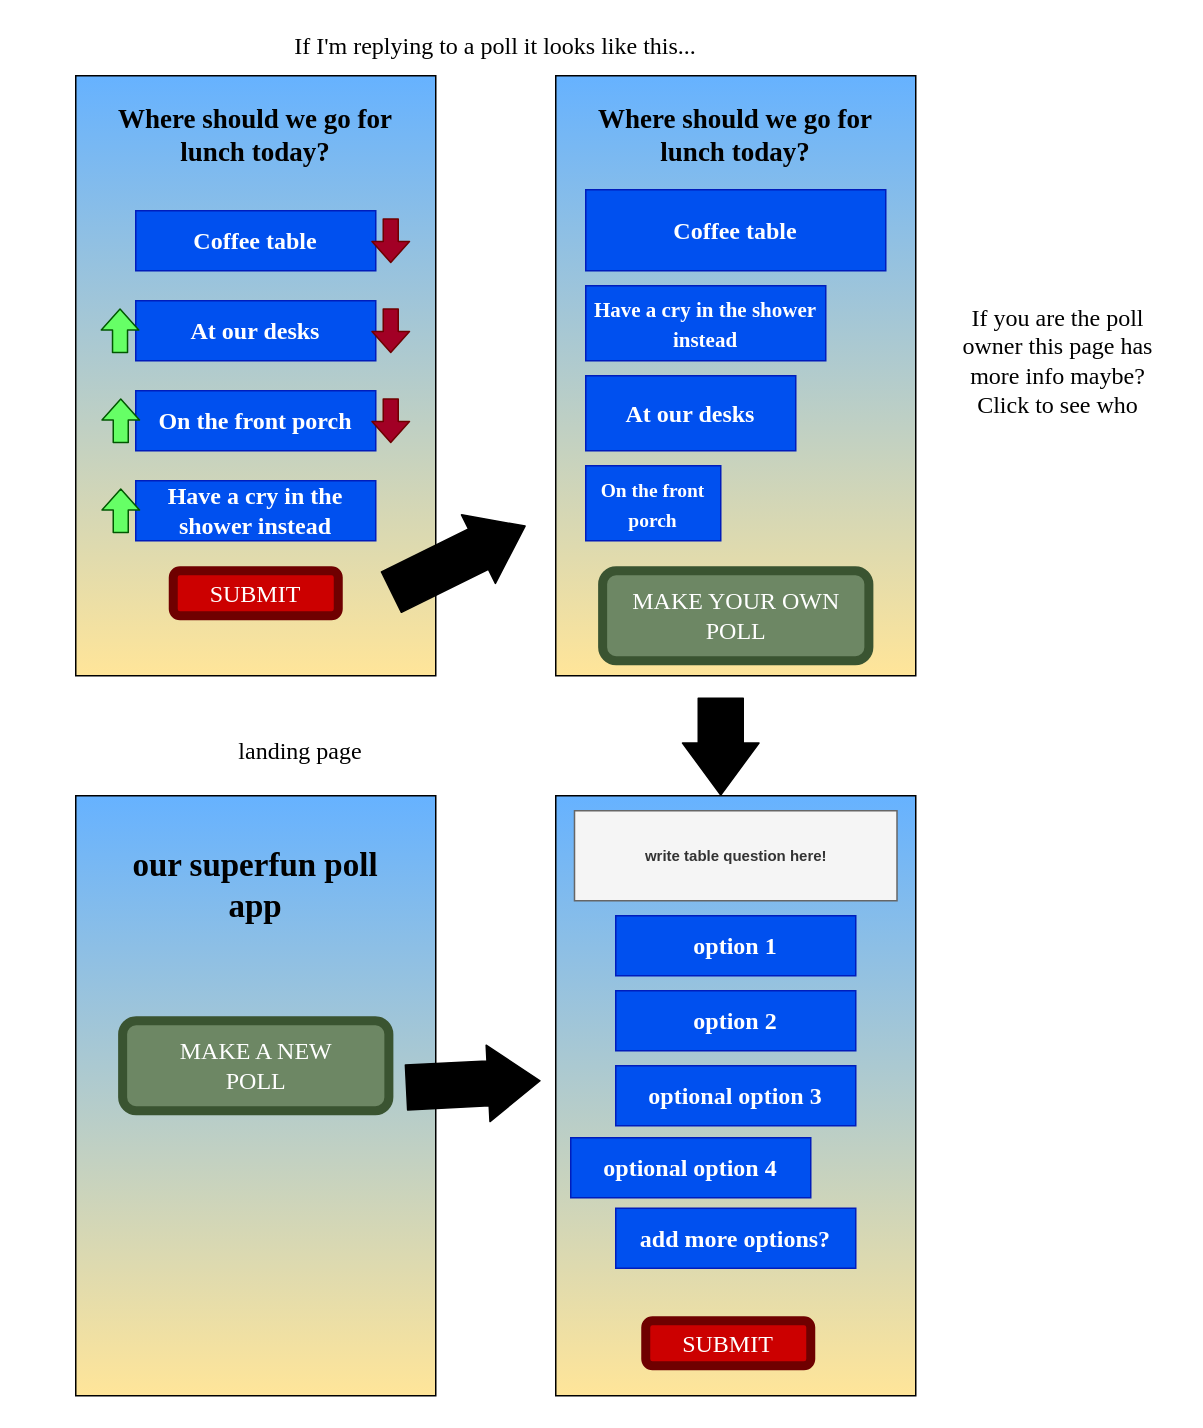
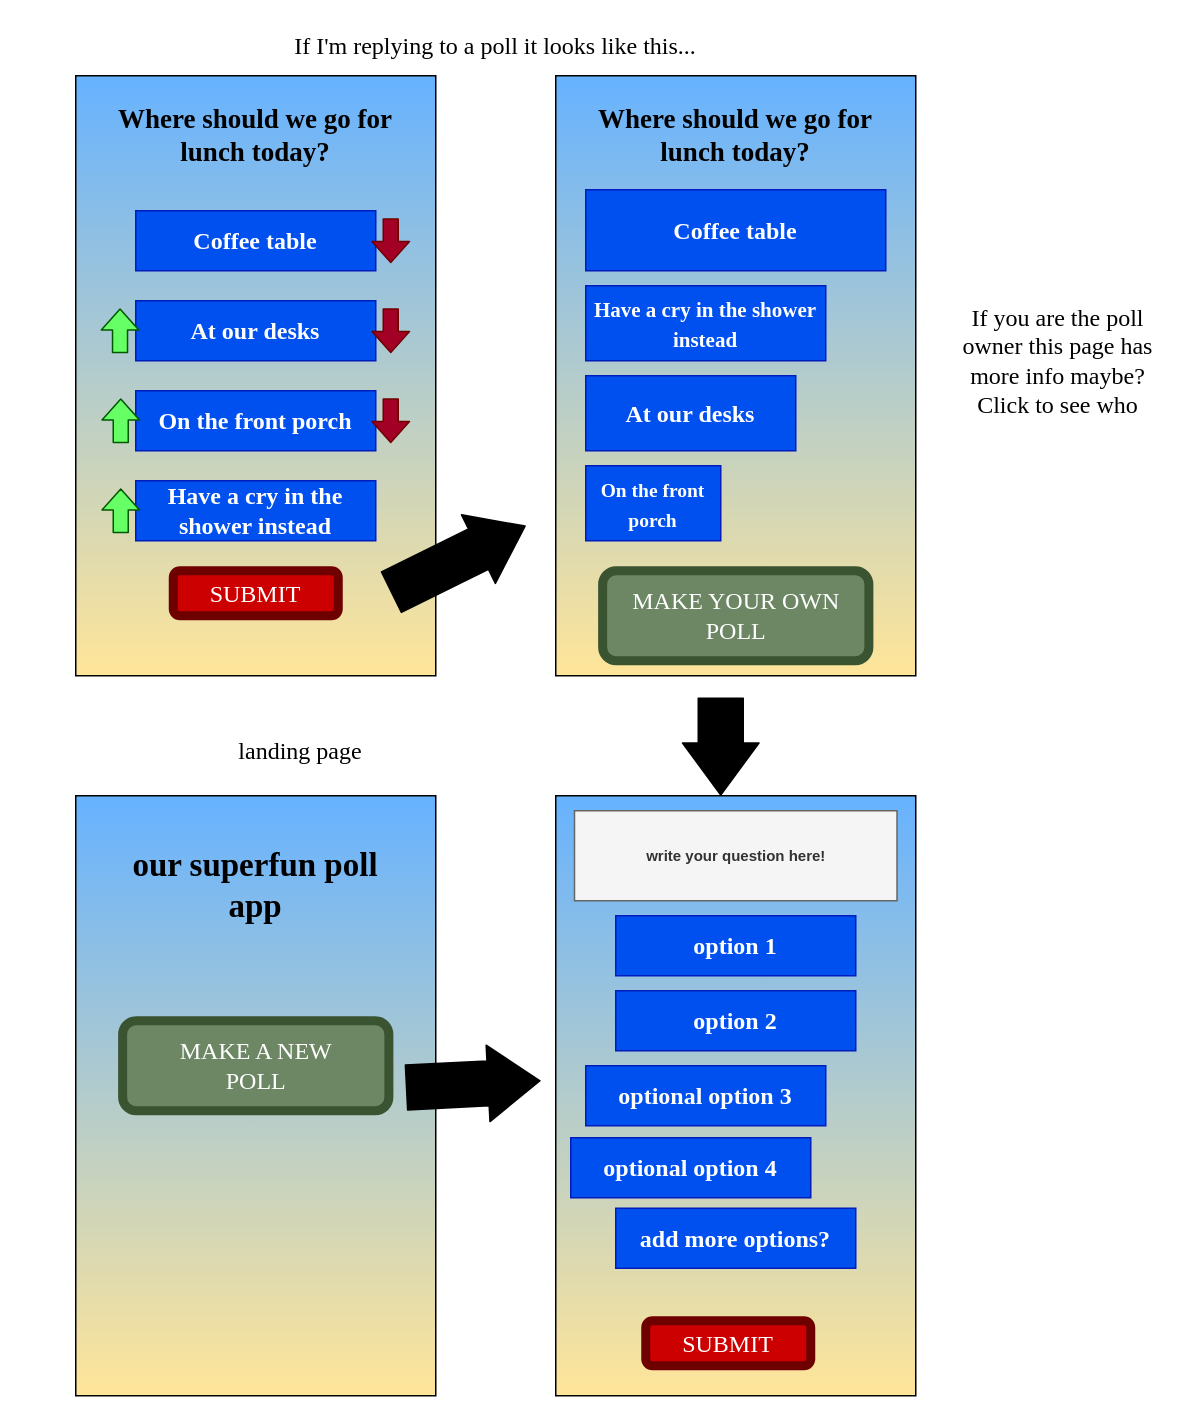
  <mxCell id="0" />
  <mxCell id="1" parent="0" />
  <mxCell id="2" value="" style="rounded=0;whiteSpace=wrap;html=1;fillColor=#FFE599;gradientDirection=north;gradientColor=#66B2FF;" parent="1" vertex="1"><mxGeometry x="50" y="50" width="240" height="400" as="geometry" /></mxCell>
  <mxCell id="3" value="&lt;h2&gt;&lt;font style=&quot;font-size: 18px&quot; face=&quot;Comic Sans MS&quot;&gt;&lt;b&gt;Where should we go for lunch today?&lt;/b&gt;&lt;/font&gt;&lt;/h2&gt;" style="text;html=1;strokeColor=none;fillColor=none;align=center;verticalAlign=middle;whiteSpace=wrap;rounded=0;" parent="1" vertex="1"><mxGeometry x="70" y="70" width="200" height="40" as="geometry" /></mxCell>
  <mxCell id="4" value="Coffee table" style="text;html=1;strokeColor=#001DBC;fillColor=#0050ef;align=center;verticalAlign=middle;whiteSpace=wrap;rounded=0;fontFamily=Comic Sans MS;fontColor=#ffffff;fontStyle=1;fontSize=16;" parent="1" vertex="1"><mxGeometry x="90" y="140" width="160" height="40" as="geometry" /></mxCell>
  <mxCell id="5" value="At our desks" style="text;html=1;strokeColor=#001DBC;fillColor=#0050ef;align=center;verticalAlign=middle;whiteSpace=wrap;rounded=0;fontFamily=Comic Sans MS;fontColor=#ffffff;fontStyle=1;fontSize=16;" parent="1" vertex="1"><mxGeometry x="90" y="200" width="160" height="40" as="geometry" /></mxCell>
  <mxCell id="6" value="On the front porch" style="text;html=1;strokeColor=#001DBC;fillColor=#0050ef;align=center;verticalAlign=middle;whiteSpace=wrap;rounded=0;fontFamily=Comic Sans MS;fontColor=#ffffff;fontStyle=1;fontSize=16;" parent="1" vertex="1"><mxGeometry x="90" y="260" width="160" height="40" as="geometry" /></mxCell>
  <mxCell id="7" value="Have a cry in the shower instead" style="text;html=1;strokeColor=#001DBC;fillColor=#0050ef;align=center;verticalAlign=middle;whiteSpace=wrap;rounded=0;fontFamily=Comic Sans MS;fontColor=#ffffff;fontStyle=1;fontSize=16;" parent="1" vertex="1"><mxGeometry x="90" y="320" width="160" height="40" as="geometry" /></mxCell>
  <mxCell id="8" value="" style="shape=flexArrow;endArrow=classic;html=1;fontFamily=Comic Sans MS;fontSize=16;fontColor=#FFFFFF;entryX=0;entryY=0;entryDx=0;entryDy=0;strokeColor=#005700;fillColor=#66FF66;endWidth=14;endSize=4.33;" parent="1" edge="1"><mxGeometry width="50" height="50" relative="1" as="geometry"><mxPoint x="79.52" y="235" as="sourcePoint" /><mxPoint x="79.52" y="205" as="targetPoint" /></mxGeometry></mxCell>
  <mxCell id="9" value="" style="shape=flexArrow;endArrow=classic;html=1;fontFamily=Comic Sans MS;fontSize=16;fontColor=#FFFFFF;entryX=0;entryY=0;entryDx=0;entryDy=0;strokeColor=#005700;fillColor=#66FF66;endWidth=14;endSize=4.33;" parent="1" edge="1"><mxGeometry width="50" height="50" relative="1" as="geometry"><mxPoint x="80" y="295" as="sourcePoint" /><mxPoint x="80" y="265" as="targetPoint" /></mxGeometry></mxCell>
  <mxCell id="10" value="" style="shape=flexArrow;endArrow=classic;html=1;fontFamily=Comic Sans MS;fontSize=16;fontColor=#FFFFFF;entryX=0;entryY=0;entryDx=0;entryDy=0;strokeColor=#005700;fillColor=#66FF66;endWidth=14;endSize=4.33;" parent="1" edge="1"><mxGeometry width="50" height="50" relative="1" as="geometry"><mxPoint x="80" y="355" as="sourcePoint" /><mxPoint x="80" y="325" as="targetPoint" /></mxGeometry></mxCell>
  <mxCell id="11" value="" style="shape=flexArrow;endArrow=classic;html=1;fontFamily=Comic Sans MS;fontSize=16;fontColor=#FFFFFF;strokeColor=#6F0000;fillColor=#a20025;endWidth=14;endSize=4.33;" parent="1" edge="1"><mxGeometry width="50" height="50" relative="1" as="geometry"><mxPoint x="260" y="145" as="sourcePoint" /><mxPoint x="260" y="175" as="targetPoint" /></mxGeometry></mxCell>
  <mxCell id="12" value="" style="shape=flexArrow;endArrow=classic;html=1;fontFamily=Comic Sans MS;fontSize=16;fontColor=#FFFFFF;strokeColor=#6F0000;fillColor=#a20025;endWidth=14;endSize=4.33;" parent="1" edge="1"><mxGeometry width="50" height="50" relative="1" as="geometry"><mxPoint x="260" y="205" as="sourcePoint" /><mxPoint x="260" y="235" as="targetPoint" /></mxGeometry></mxCell>
  <mxCell id="13" value="" style="shape=flexArrow;endArrow=classic;html=1;fontFamily=Comic Sans MS;fontSize=16;fontColor=#FFFFFF;strokeColor=#6F0000;fillColor=#a20025;endWidth=14;endSize=4.33;" parent="1" edge="1"><mxGeometry width="50" height="50" relative="1" as="geometry"><mxPoint x="260" y="265" as="sourcePoint" /><mxPoint x="260" y="295" as="targetPoint" /></mxGeometry></mxCell>
  <mxCell id="14" value="" style="rounded=1;whiteSpace=wrap;html=1;fontFamily=Comic Sans MS;fontSize=16;fontColor=#ffffff;strokeColor=#6F0000;strokeWidth=6;fillColor=#CC0000;" parent="1" vertex="1"><mxGeometry x="115" y="380" width="110" height="30" as="geometry" /></mxCell>
  <mxCell id="15" value="SUBMIT" style="text;html=1;strokeColor=none;fillColor=none;align=center;verticalAlign=middle;whiteSpace=wrap;rounded=0;fontFamily=Comic Sans MS;fontSize=16;fontColor=#FFFFFF;" parent="1" vertex="1"><mxGeometry x="150" y="385" width="40" height="20" as="geometry" /></mxCell>
  <mxCell id="16" value="" style="rounded=0;whiteSpace=wrap;html=1;fillColor=#FFE599;gradientDirection=north;gradientColor=#66B2FF;" parent="1" vertex="1"><mxGeometry x="370" y="50" width="240" height="400" as="geometry" /></mxCell>
  <mxCell id="17" value="&lt;h2&gt;&lt;font style=&quot;font-size: 18px&quot; face=&quot;Comic Sans MS&quot;&gt;&lt;b&gt;Where should we go for lunch today?&lt;/b&gt;&lt;/font&gt;&lt;/h2&gt;" style="text;html=1;strokeColor=none;fillColor=none;align=center;verticalAlign=middle;whiteSpace=wrap;rounded=0;" parent="1" vertex="1"><mxGeometry x="390" y="70" width="200" height="40" as="geometry" /></mxCell>
  <mxCell id="18" value="Coffee table&lt;br&gt;" style="text;html=1;strokeColor=#001DBC;fillColor=#0050ef;align=center;verticalAlign=middle;whiteSpace=wrap;rounded=0;fontFamily=Comic Sans MS;fontColor=#ffffff;fontStyle=1;fontSize=16;" parent="1" vertex="1"><mxGeometry x="390" y="126" width="200" height="54" as="geometry" /></mxCell>
  <mxCell id="19" value="At our desks" style="text;html=1;strokeColor=#001DBC;fillColor=#0050ef;align=center;verticalAlign=middle;whiteSpace=wrap;rounded=0;fontFamily=Comic Sans MS;fontColor=#ffffff;fontStyle=1;fontSize=16;" parent="1" vertex="1"><mxGeometry x="390" y="250" width="140" height="50" as="geometry" /></mxCell>
  <mxCell id="20" value="&lt;font style=&quot;font-size: 13px&quot;&gt;On the front porch&lt;/font&gt;" style="text;html=1;strokeColor=#001DBC;fillColor=#0050ef;align=center;verticalAlign=middle;whiteSpace=wrap;rounded=0;fontFamily=Comic Sans MS;fontColor=#ffffff;fontStyle=1;fontSize=16;" parent="1" vertex="1"><mxGeometry x="390" y="310" width="90" height="50" as="geometry" /></mxCell>
  <mxCell id="21" value="&lt;font style=&quot;font-size: 14px&quot;&gt;Have a cry in the shower instead&lt;/font&gt;" style="text;html=1;strokeColor=#001DBC;fillColor=#0050ef;align=center;verticalAlign=middle;whiteSpace=wrap;rounded=0;fontFamily=Comic Sans MS;fontColor=#ffffff;fontStyle=1;fontSize=16;" parent="1" vertex="1"><mxGeometry x="390" y="190" width="160" height="50" as="geometry" /></mxCell>
  <mxCell id="22" value="" style="rounded=1;whiteSpace=wrap;html=1;fontFamily=Comic Sans MS;fontSize=16;fontColor=#ffffff;strokeColor=#3A5431;strokeWidth=6;fillColor=#6d8764;" parent="1" vertex="1"><mxGeometry x="401.25" y="380" width="177.5" height="60" as="geometry" /></mxCell>
  <mxCell id="23" value="MAKE YOUR OWN POLL" style="text;html=1;strokeColor=none;fillColor=none;align=center;verticalAlign=middle;whiteSpace=wrap;rounded=0;fontFamily=Comic Sans MS;fontSize=16;fontColor=#FFFFFF;" parent="1" vertex="1"><mxGeometry x="417.5" y="400" width="145" height="20" as="geometry" /></mxCell>
  <mxCell id="24" value="" style="shape=flexArrow;endArrow=classic;html=1;fontFamily=Comic Sans MS;fontSize=16;fontColor=#FFFFFF;width=30;endSize=11.22;fillColor=#000000;" parent="1" edge="1"><mxGeometry width="50" height="50" relative="1" as="geometry"><mxPoint x="260" y="394.5" as="sourcePoint" /><mxPoint x="350" y="350" as="targetPoint" /></mxGeometry></mxCell>
  <mxCell id="25" value="If I'm replying to a poll it looks like this..." style="text;html=1;strokeColor=none;fillColor=none;align=center;verticalAlign=middle;whiteSpace=wrap;rounded=0;fontFamily=Comic Sans MS;fontSize=16;" parent="1" vertex="1"><mxGeometry x="150" y="20" width="360" height="20" as="geometry" /></mxCell>
  <mxCell id="26" value="" style="rounded=0;whiteSpace=wrap;html=1;fillColor=#FFE599;gradientDirection=north;gradientColor=#66B2FF;" vertex="1" parent="1"><mxGeometry x="50" y="530" width="240" height="400" as="geometry" /></mxCell>
  <mxCell id="27" value="our superfun poll app" style="text;html=1;strokeColor=none;fillColor=none;align=center;verticalAlign=middle;whiteSpace=wrap;rounded=0;fontFamily=Comic Sans MS;fontSize=22;fontStyle=1" vertex="1" parent="1"><mxGeometry x="70" y="550" width="200" height="80" as="geometry" /></mxCell>
  <mxCell id="28" value="landing page" style="text;html=1;strokeColor=none;fillColor=none;align=center;verticalAlign=middle;whiteSpace=wrap;rounded=0;fontFamily=Comic Sans MS;fontSize=16;" vertex="1" parent="1"><mxGeometry x="20" y="490" width="360" height="20" as="geometry" /></mxCell>
  <mxCell id="29" value="" style="rounded=1;whiteSpace=wrap;html=1;fontFamily=Comic Sans MS;fontSize=16;fontColor=#ffffff;strokeColor=#3A5431;strokeWidth=6;fillColor=#6d8764;" vertex="1" parent="1"><mxGeometry x="81.25" y="680" width="177.5" height="60" as="geometry" /></mxCell>
  <mxCell id="30" value="MAKE A NEW POLL" style="text;html=1;strokeColor=none;fillColor=none;align=center;verticalAlign=middle;whiteSpace=wrap;rounded=0;fontFamily=Comic Sans MS;fontSize=16;fontColor=#FFFFFF;" vertex="1" parent="1"><mxGeometry x="97.5" y="700" width="145" height="20" as="geometry" /></mxCell>
  <mxCell id="31" value="" style="shape=flexArrow;endArrow=classic;html=1;fontFamily=Comic Sans MS;fontSize=16;fontColor=#FFFFFF;width=30;endSize=11.22;fillColor=#000000;" edge="1" parent="1"><mxGeometry width="50" height="50" relative="1" as="geometry"><mxPoint x="270" y="724.5" as="sourcePoint" /><mxPoint x="360" y="720" as="targetPoint" /></mxGeometry></mxCell>
  <mxCell id="32" value="" style="shape=flexArrow;endArrow=classic;html=1;fontFamily=Comic Sans MS;fontSize=16;fontColor=#FFFFFF;width=30;endSize=11.22;fillColor=#000000;" edge="1" parent="1"><mxGeometry width="50" height="50" relative="1" as="geometry"><mxPoint x="480" y="464.5" as="sourcePoint" /><mxPoint x="480" y="530" as="targetPoint" /></mxGeometry></mxCell>
  <mxCell id="33" value="" style="rounded=0;whiteSpace=wrap;html=1;fillColor=#FFE599;gradientDirection=north;gradientColor=#66B2FF;" vertex="1" parent="1"><mxGeometry x="370" y="530" width="240" height="400" as="geometry" /></mxCell>
  <mxCell id="34" value="option 1" style="text;html=1;strokeColor=#001DBC;fillColor=#0050ef;align=center;verticalAlign=middle;whiteSpace=wrap;rounded=0;fontFamily=Comic Sans MS;fontColor=#ffffff;fontStyle=1;fontSize=16;" vertex="1" parent="1"><mxGeometry x="410" y="610" width="160" height="40" as="geometry" /></mxCell>
  <mxCell id="35" value="option 2" style="text;html=1;strokeColor=#001DBC;fillColor=#0050ef;align=center;verticalAlign=middle;whiteSpace=wrap;rounded=0;fontFamily=Comic Sans MS;fontColor=#ffffff;fontStyle=1;fontSize=16;" vertex="1" parent="1"><mxGeometry x="410" y="660" width="160" height="40" as="geometry" /></mxCell>
- <mxCell id="36" value="optional option 3" style="text;html=1;strokeColor=#001DBC;fillColor=#0050ef;align=center;verticalAlign=middle;whiteSpace=wrap;rounded=0;fontFamily=Comic Sans MS;fontColor=#ffffff;fontStyle=1;fontSize=16;" vertex="1" parent="1"><mxGeometry x="410" y="710" width="160" height="40" as="geometry" /></mxCell>
+ <mxCell id="36" value="optional option 3" style="text;html=1;strokeColor=#001DBC;fillColor=#0050ef;align=center;verticalAlign=middle;whiteSpace=wrap;rounded=0;fontFamily=Comic Sans MS;fontColor=#ffffff;fontStyle=1;fontSize=16;" vertex="1" parent="1"><mxGeometry x="390" y="710" width="160" height="40" as="geometry" /></mxCell>
  <mxCell id="37" value="optional option 4" style="text;html=1;strokeColor=#001DBC;fillColor=#0050ef;align=center;verticalAlign=middle;whiteSpace=wrap;rounded=0;fontFamily=Comic Sans MS;fontColor=#ffffff;fontStyle=1;fontSize=16;" vertex="1" parent="1"><mxGeometry x="380" y="758" width="160" height="40" as="geometry" /></mxCell>
  <mxCell id="38" value="add more options?" style="text;html=1;strokeColor=#001DBC;fillColor=#0050ef;align=center;verticalAlign=middle;whiteSpace=wrap;rounded=0;fontFamily=Comic Sans MS;fontColor=#ffffff;fontStyle=1;fontSize=16;" vertex="1" parent="1"><mxGeometry x="410" y="805" width="160" height="40" as="geometry" /></mxCell>
  <mxCell id="39" value="" style="rounded=1;whiteSpace=wrap;html=1;fontFamily=Comic Sans MS;fontSize=16;fontColor=#ffffff;strokeColor=#6F0000;strokeWidth=6;fillColor=#CC0000;" vertex="1" parent="1"><mxGeometry x="430" y="880" width="110" height="30" as="geometry" /></mxCell>
  <mxCell id="40" value="SUBMIT" style="text;html=1;strokeColor=none;fillColor=none;align=center;verticalAlign=middle;whiteSpace=wrap;rounded=0;fontFamily=Comic Sans MS;fontSize=16;fontColor=#FFFFFF;" vertex="1" parent="1"><mxGeometry x="465" y="885" width="40" height="20" as="geometry" /></mxCell>
- <mxCell id="41" value="&lt;h2 style=&quot;font-size: 10px&quot;&gt;write table question here!&lt;br&gt;&lt;/h2&gt;" style="text;html=1;strokeColor=#666666;fillColor=#f5f5f5;align=center;verticalAlign=middle;whiteSpace=wrap;rounded=0;labelBorderColor=none;fontColor=#333333;fontSize=10;" vertex="1" parent="1"><mxGeometry x="382.5" y="540" width="215" height="60" as="geometry" /></mxCell>
+ <mxCell id="41" value="&lt;h2 style=&quot;font-size: 10px&quot;&gt;write your question here!&lt;br&gt;&lt;/h2&gt;" style="text;html=1;strokeColor=#666666;fillColor=#f5f5f5;align=center;verticalAlign=middle;whiteSpace=wrap;rounded=0;labelBorderColor=none;fontColor=#333333;fontSize=10;" vertex="1" parent="1"><mxGeometry x="382.5" y="540" width="215" height="60" as="geometry" /></mxCell>
  <mxCell id="42" value="If you are the poll&lt;br&gt;&lt;div&gt;owner this page has more info maybe?&lt;/div&gt;&lt;div&gt;Click to see who &lt;br&gt; &lt;/div&gt;" style="text;html=1;strokeColor=none;fillColor=none;align=center;verticalAlign=middle;whiteSpace=wrap;rounded=0;fontFamily=Comic Sans MS;fontSize=16;" vertex="1" parent="1"><mxGeometry x="630" y="130" width="150" height="220" as="geometry" /></mxCell>
